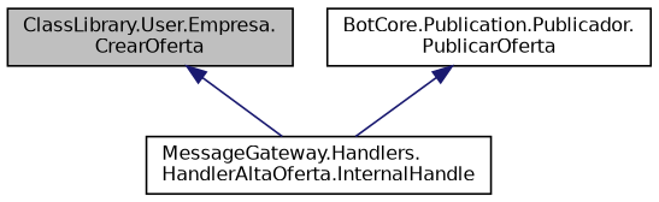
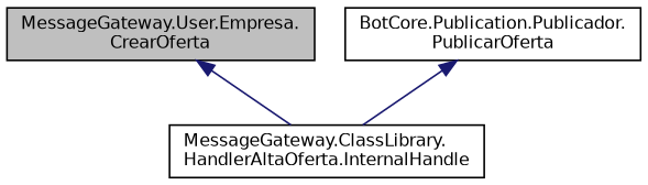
  digraph {
    rankdir=TB
    node [color=black fillcolor=white fontname=Helvetica fontsize=10 shape=record style=filled]
    edge [color=midnightblue dir=back fontname=Helvetica fontsize=10 labelfontname=Helvetica labelfontsize=10 style=solid]
-   n1 [fillcolor=grey75 fontcolor=black height=0.2 label="ClassLibrary.User.Empresa.\lCrearOferta" width=0.4]
-   n2 [height=0.2 label="MessageGateway.Handlers.\lHandlerAltaOferta.InternalHandle" width=0.4]
+   n1 [fillcolor=grey75 fontcolor=black height=0.2 label="MessageGateway.User.Empresa.\lCrearOferta" width=0.4]
+   n2 [height=0.2 label="MessageGateway.ClassLibrary.\lHandlerAltaOferta.InternalHandle" width=0.4]
    n3 [height=0.2 label="BotCore.Publication.Publicador.\lPublicarOferta" width=0.4]
    n1 -> n2
    n3 -> n2
  }
